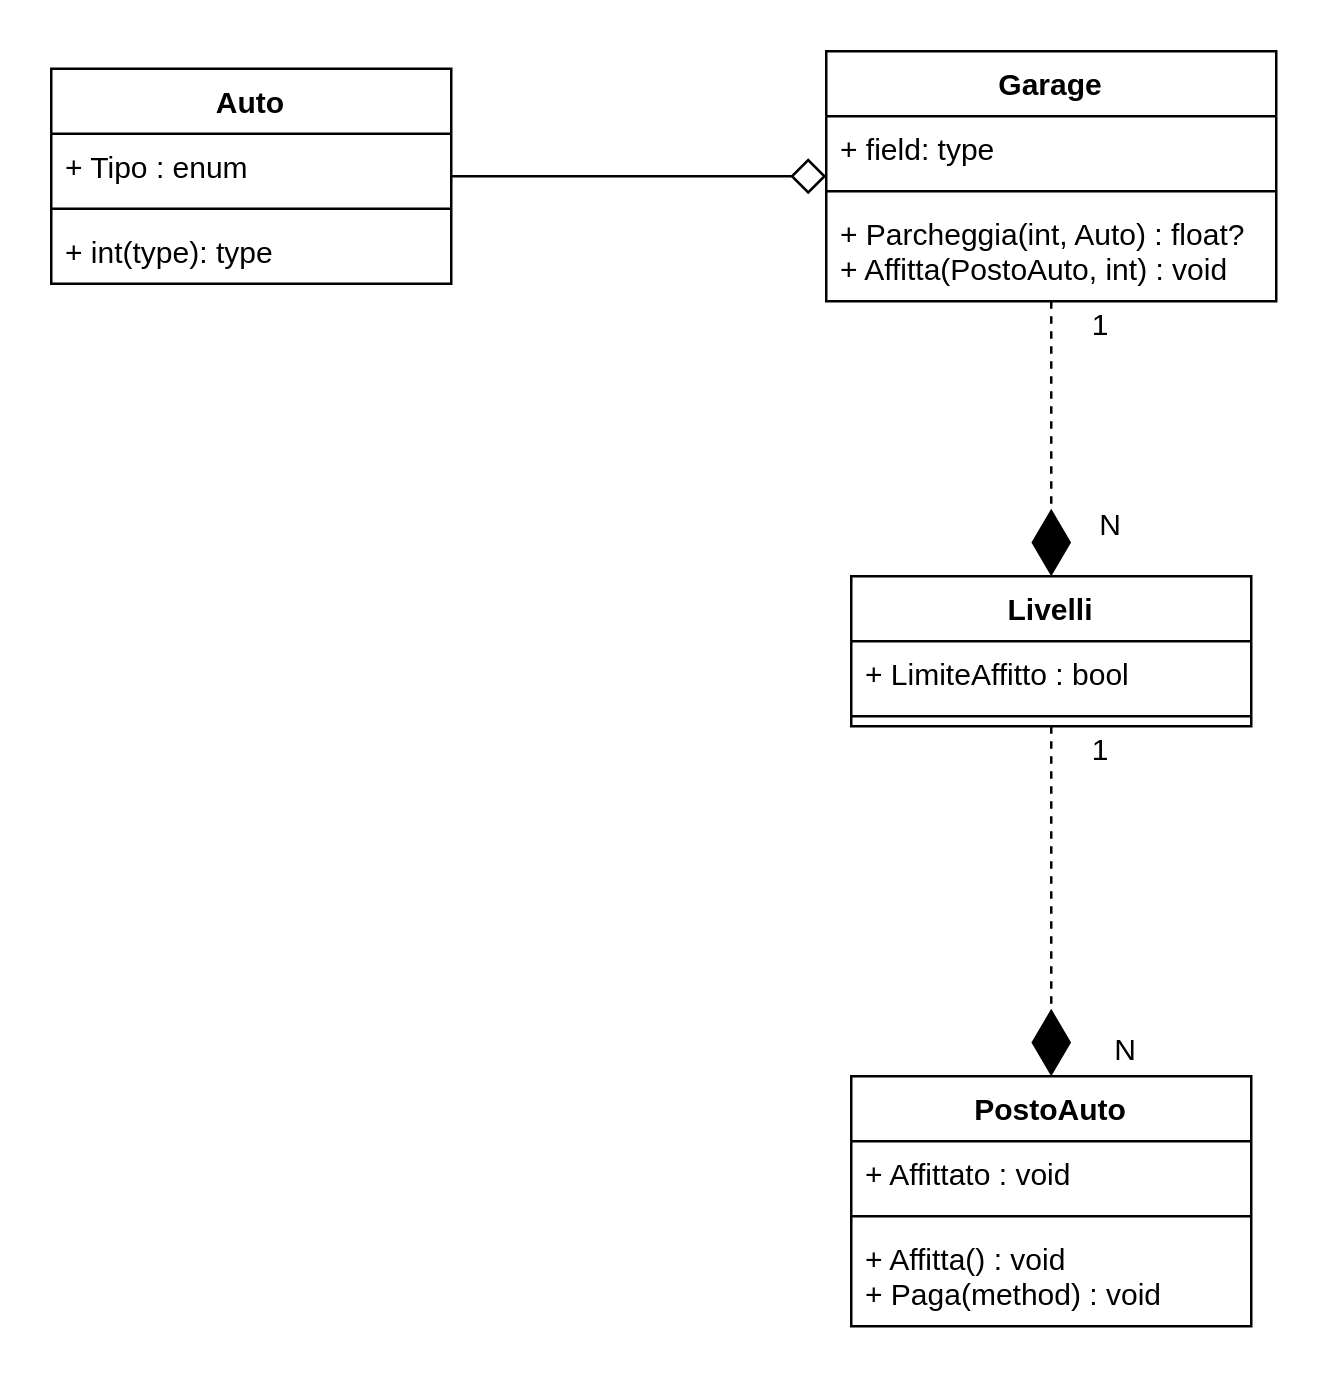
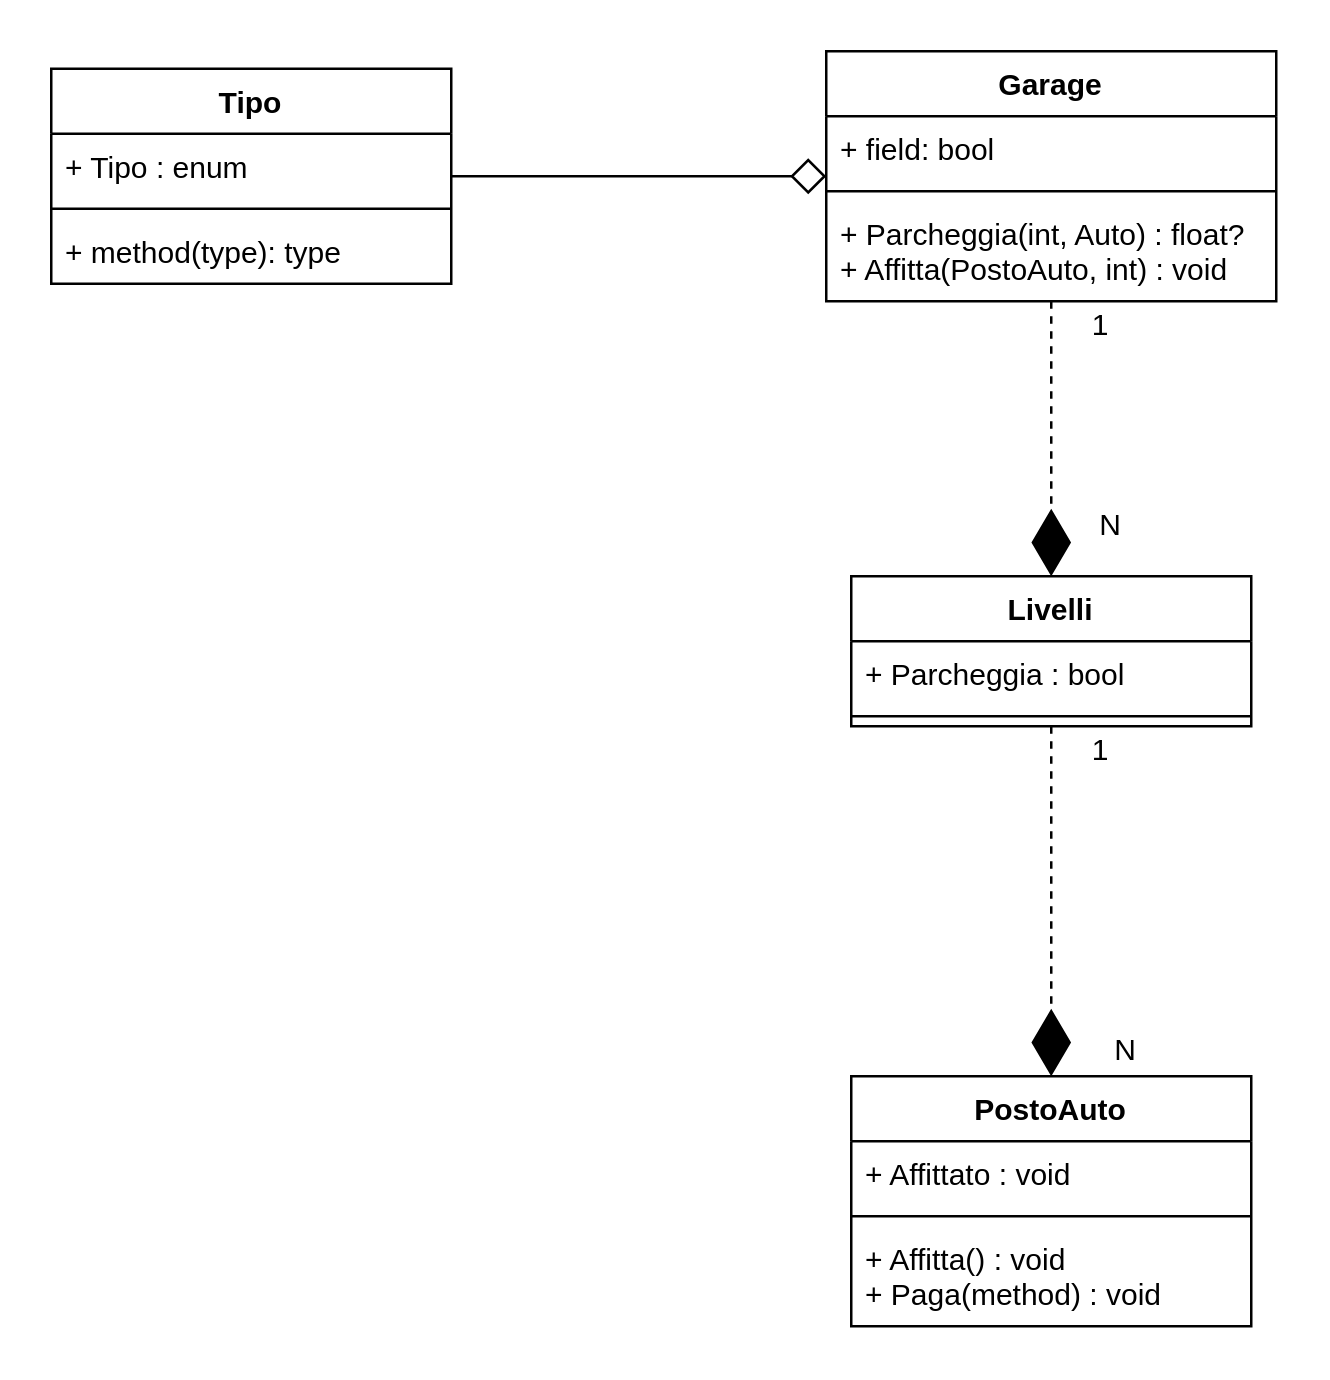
  <mxCell id="0" />
  <mxCell id="1" parent="0" />
  <mxCell id="2" value="Garage" style="swimlane;fontStyle=1;align=center;verticalAlign=top;childLayout=stackLayout;horizontal=1;startSize=26;horizontalStack=0;resizeParent=1;resizeParentMax=0;resizeLast=0;collapsible=1;marginBottom=0;" vertex="1" parent="1"><mxGeometry x="330" y="20" width="180" height="100" as="geometry" /></mxCell>
- <mxCell id="3" value="+ field: type" style="text;strokeColor=none;fillColor=none;align=left;verticalAlign=top;spacingLeft=4;spacingRight=4;overflow=hidden;rotatable=0;points=[[0,0.5],[1,0.5]];portConstraint=eastwest;" vertex="1" parent="2"><mxGeometry y="26" width="180" height="26" as="geometry" /></mxCell>
+ <mxCell id="3" value="+ field: bool" style="text;strokeColor=none;fillColor=none;align=left;verticalAlign=top;spacingLeft=4;spacingRight=4;overflow=hidden;rotatable=0;points=[[0,0.5],[1,0.5]];portConstraint=eastwest;" vertex="1" parent="2"><mxGeometry y="26" width="180" height="26" as="geometry" /></mxCell>
  <mxCell id="4" value="" style="line;strokeWidth=1;fillColor=none;align=left;verticalAlign=middle;spacingTop=-1;spacingLeft=3;spacingRight=3;rotatable=0;labelPosition=right;points=[];portConstraint=eastwest;" vertex="1" parent="2"><mxGeometry y="52" width="180" height="8" as="geometry" /></mxCell>
  <mxCell id="5" value="+ Parcheggia(int, Auto) : float?&#10;+ Affitta(PostoAuto, int) : void" style="text;strokeColor=none;fillColor=none;align=left;verticalAlign=top;spacingLeft=4;spacingRight=4;overflow=hidden;rotatable=0;points=[[0,0.5],[1,0.5]];portConstraint=eastwest;" vertex="1" parent="2"><mxGeometry y="60" width="180" height="40" as="geometry" /></mxCell>
  <mxCell id="6" value="Livelli" style="swimlane;fontStyle=1;align=center;verticalAlign=top;childLayout=stackLayout;horizontal=1;startSize=26;horizontalStack=0;resizeParent=1;resizeParentMax=0;resizeLast=0;collapsible=1;marginBottom=0;" vertex="1" parent="1"><mxGeometry x="340" y="230" width="160" height="60" as="geometry" /></mxCell>
- <mxCell id="7" value="+ LimiteAffitto : bool" style="text;strokeColor=none;fillColor=none;align=left;verticalAlign=top;spacingLeft=4;spacingRight=4;overflow=hidden;rotatable=0;points=[[0,0.5],[1,0.5]];portConstraint=eastwest;" vertex="1" parent="6"><mxGeometry y="26" width="160" height="26" as="geometry" /></mxCell>
+ <mxCell id="7" value="+ Parcheggia : bool" style="text;strokeColor=none;fillColor=none;align=left;verticalAlign=top;spacingLeft=4;spacingRight=4;overflow=hidden;rotatable=0;points=[[0,0.5],[1,0.5]];portConstraint=eastwest;" vertex="1" parent="6"><mxGeometry y="26" width="160" height="26" as="geometry" /></mxCell>
  <mxCell id="8" value="" style="line;strokeWidth=1;fillColor=none;align=left;verticalAlign=middle;spacingTop=-1;spacingLeft=3;spacingRight=3;rotatable=0;labelPosition=right;points=[];portConstraint=eastwest;" vertex="1" parent="6"><mxGeometry y="52" width="160" height="8" as="geometry" /></mxCell>
- <mxCell id="9" value="Auto" style="swimlane;fontStyle=1;align=center;verticalAlign=top;childLayout=stackLayout;horizontal=1;startSize=26;horizontalStack=0;resizeParent=1;resizeParentMax=0;resizeLast=0;collapsible=1;marginBottom=0;" vertex="1" parent="1"><mxGeometry x="20" y="27" width="160" height="86" as="geometry" /></mxCell>
+ <mxCell id="9" value="Tipo" style="swimlane;fontStyle=1;align=center;verticalAlign=top;childLayout=stackLayout;horizontal=1;startSize=26;horizontalStack=0;resizeParent=1;resizeParentMax=0;resizeLast=0;collapsible=1;marginBottom=0;" vertex="1" parent="1"><mxGeometry x="20" y="27" width="160" height="86" as="geometry" /></mxCell>
  <mxCell id="10" value="+ Tipo : enum" style="text;strokeColor=none;fillColor=none;align=left;verticalAlign=top;spacingLeft=4;spacingRight=4;overflow=hidden;rotatable=0;points=[[0,0.5],[1,0.5]];portConstraint=eastwest;" vertex="1" parent="9"><mxGeometry y="26" width="160" height="26" as="geometry" /></mxCell>
  <mxCell id="11" value="" style="line;strokeWidth=1;fillColor=none;align=left;verticalAlign=middle;spacingTop=-1;spacingLeft=3;spacingRight=3;rotatable=0;labelPosition=right;points=[];portConstraint=eastwest;" vertex="1" parent="9"><mxGeometry y="52" width="160" height="8" as="geometry" /></mxCell>
- <mxCell id="12" value="+ int(type): type" style="text;strokeColor=none;fillColor=none;align=left;verticalAlign=top;spacingLeft=4;spacingRight=4;overflow=hidden;rotatable=0;points=[[0,0.5],[1,0.5]];portConstraint=eastwest;" vertex="1" parent="9"><mxGeometry y="60" width="160" height="26" as="geometry" /></mxCell>
+ <mxCell id="12" value="+ method(type): type" style="text;strokeColor=none;fillColor=none;align=left;verticalAlign=top;spacingLeft=4;spacingRight=4;overflow=hidden;rotatable=0;points=[[0,0.5],[1,0.5]];portConstraint=eastwest;" vertex="1" parent="9"><mxGeometry y="60" width="160" height="26" as="geometry" /></mxCell>
  <mxCell id="13" value="" style="endArrow=diamondThin;endFill=1;endSize=24;html=1;dashed=1;" edge="1" parent="1" source="2" target="6"><mxGeometry width="160" relative="1" as="geometry"><mxPoint x="170" y="460" as="sourcePoint" /><mxPoint x="330" y="460" as="targetPoint" /></mxGeometry></mxCell>
  <mxCell id="14" value="" style="endArrow=diamond;endFill=0;endSize=12;html=1;" edge="1" parent="1" source="9" target="2"><mxGeometry width="160" relative="1" as="geometry"><mxPoint x="110" y="480" as="sourcePoint" /><mxPoint x="270" y="480" as="targetPoint" /></mxGeometry></mxCell>
  <mxCell id="15" value="1" style="text;html=1;strokeColor=none;fillColor=none;align=center;verticalAlign=middle;whiteSpace=wrap;rounded=0;" vertex="1" parent="1"><mxGeometry x="420" y="290" width="40" height="20" as="geometry" /></mxCell>
  <mxCell id="16" value="N" style="text;html=1;strokeColor=none;fillColor=none;align=center;verticalAlign=middle;whiteSpace=wrap;rounded=0;" vertex="1" parent="1"><mxGeometry x="424" y="200" width="40" height="20" as="geometry" /></mxCell>
  <mxCell id="17" value="PostoAuto" style="swimlane;fontStyle=1;align=center;verticalAlign=top;childLayout=stackLayout;horizontal=1;startSize=26;horizontalStack=0;resizeParent=1;resizeParentMax=0;resizeLast=0;collapsible=1;marginBottom=0;" vertex="1" parent="1"><mxGeometry x="340" y="430" width="160" height="100" as="geometry" /></mxCell>
  <mxCell id="18" value="+ Affittato : void" style="text;strokeColor=none;fillColor=none;align=left;verticalAlign=top;spacingLeft=4;spacingRight=4;overflow=hidden;rotatable=0;points=[[0,0.5],[1,0.5]];portConstraint=eastwest;" vertex="1" parent="17"><mxGeometry y="26" width="160" height="26" as="geometry" /></mxCell>
  <mxCell id="19" value="" style="line;strokeWidth=1;fillColor=none;align=left;verticalAlign=middle;spacingTop=-1;spacingLeft=3;spacingRight=3;rotatable=0;labelPosition=right;points=[];portConstraint=eastwest;" vertex="1" parent="17"><mxGeometry y="52" width="160" height="8" as="geometry" /></mxCell>
  <mxCell id="20" value="+ Affitta() : void&#10;+ Paga(method) : void" style="text;strokeColor=none;fillColor=none;align=left;verticalAlign=top;spacingLeft=4;spacingRight=4;overflow=hidden;rotatable=0;points=[[0,0.5],[1,0.5]];portConstraint=eastwest;" vertex="1" parent="17"><mxGeometry y="60" width="160" height="40" as="geometry" /></mxCell>
  <mxCell id="21" value="" style="endArrow=diamondThin;endFill=1;endSize=24;html=1;dashed=1;" edge="1" parent="1" source="6" target="17"><mxGeometry width="160" relative="1" as="geometry"><mxPoint x="430" y="130" as="sourcePoint" /><mxPoint x="430" y="240" as="targetPoint" /></mxGeometry></mxCell>
  <mxCell id="22" value="1" style="text;html=1;strokeColor=none;fillColor=none;align=center;verticalAlign=middle;whiteSpace=wrap;rounded=0;" vertex="1" parent="1"><mxGeometry x="420" y="120" width="40" height="20" as="geometry" /></mxCell>
  <mxCell id="23" value="N" style="text;html=1;strokeColor=none;fillColor=none;align=center;verticalAlign=middle;whiteSpace=wrap;rounded=0;" vertex="1" parent="1"><mxGeometry x="430" y="410" width="40" height="20" as="geometry" /></mxCell>
